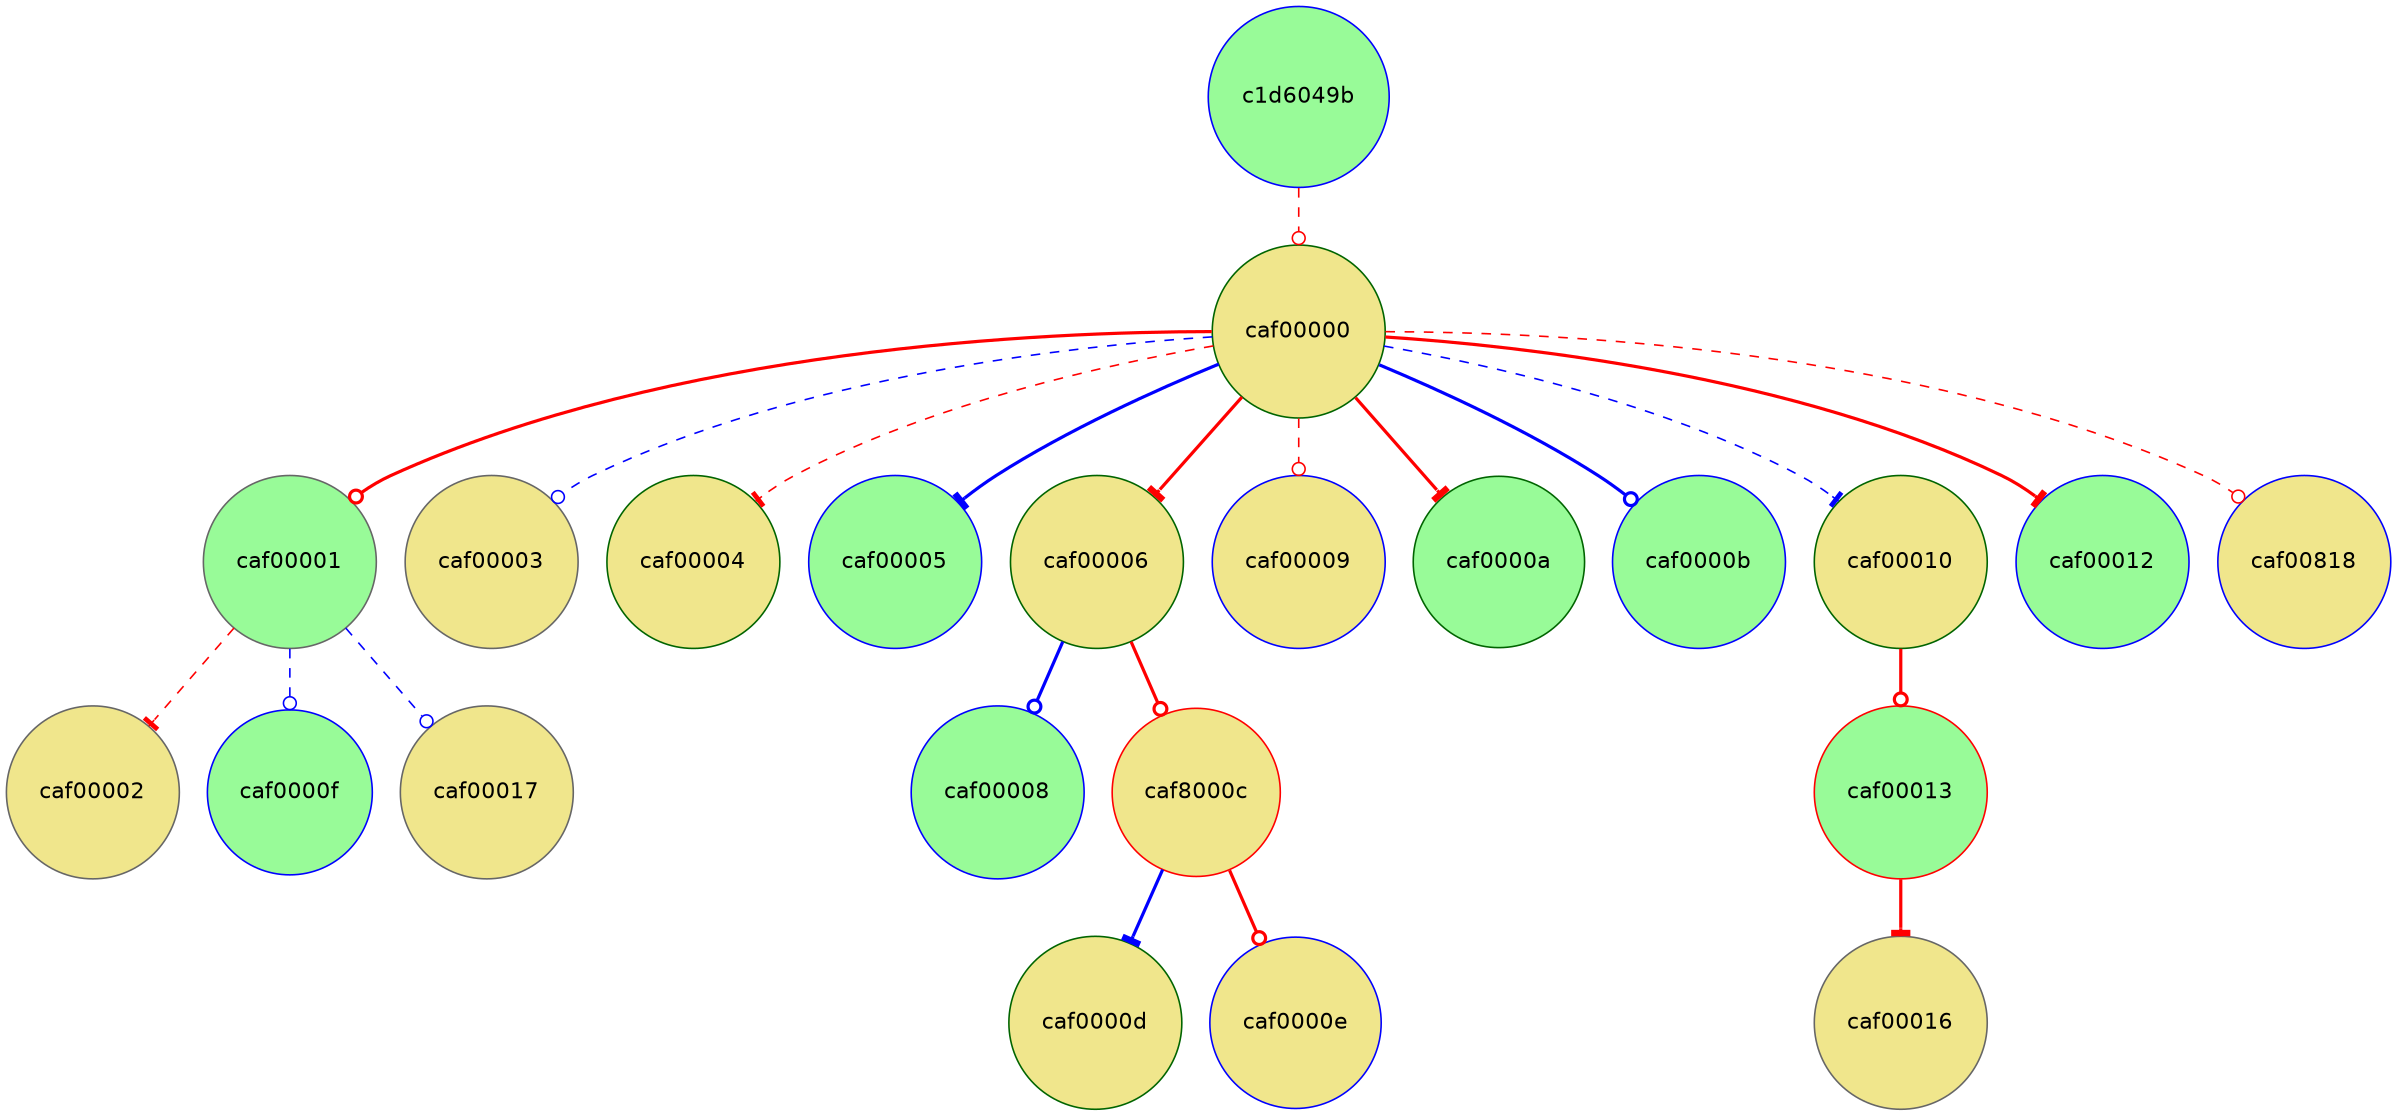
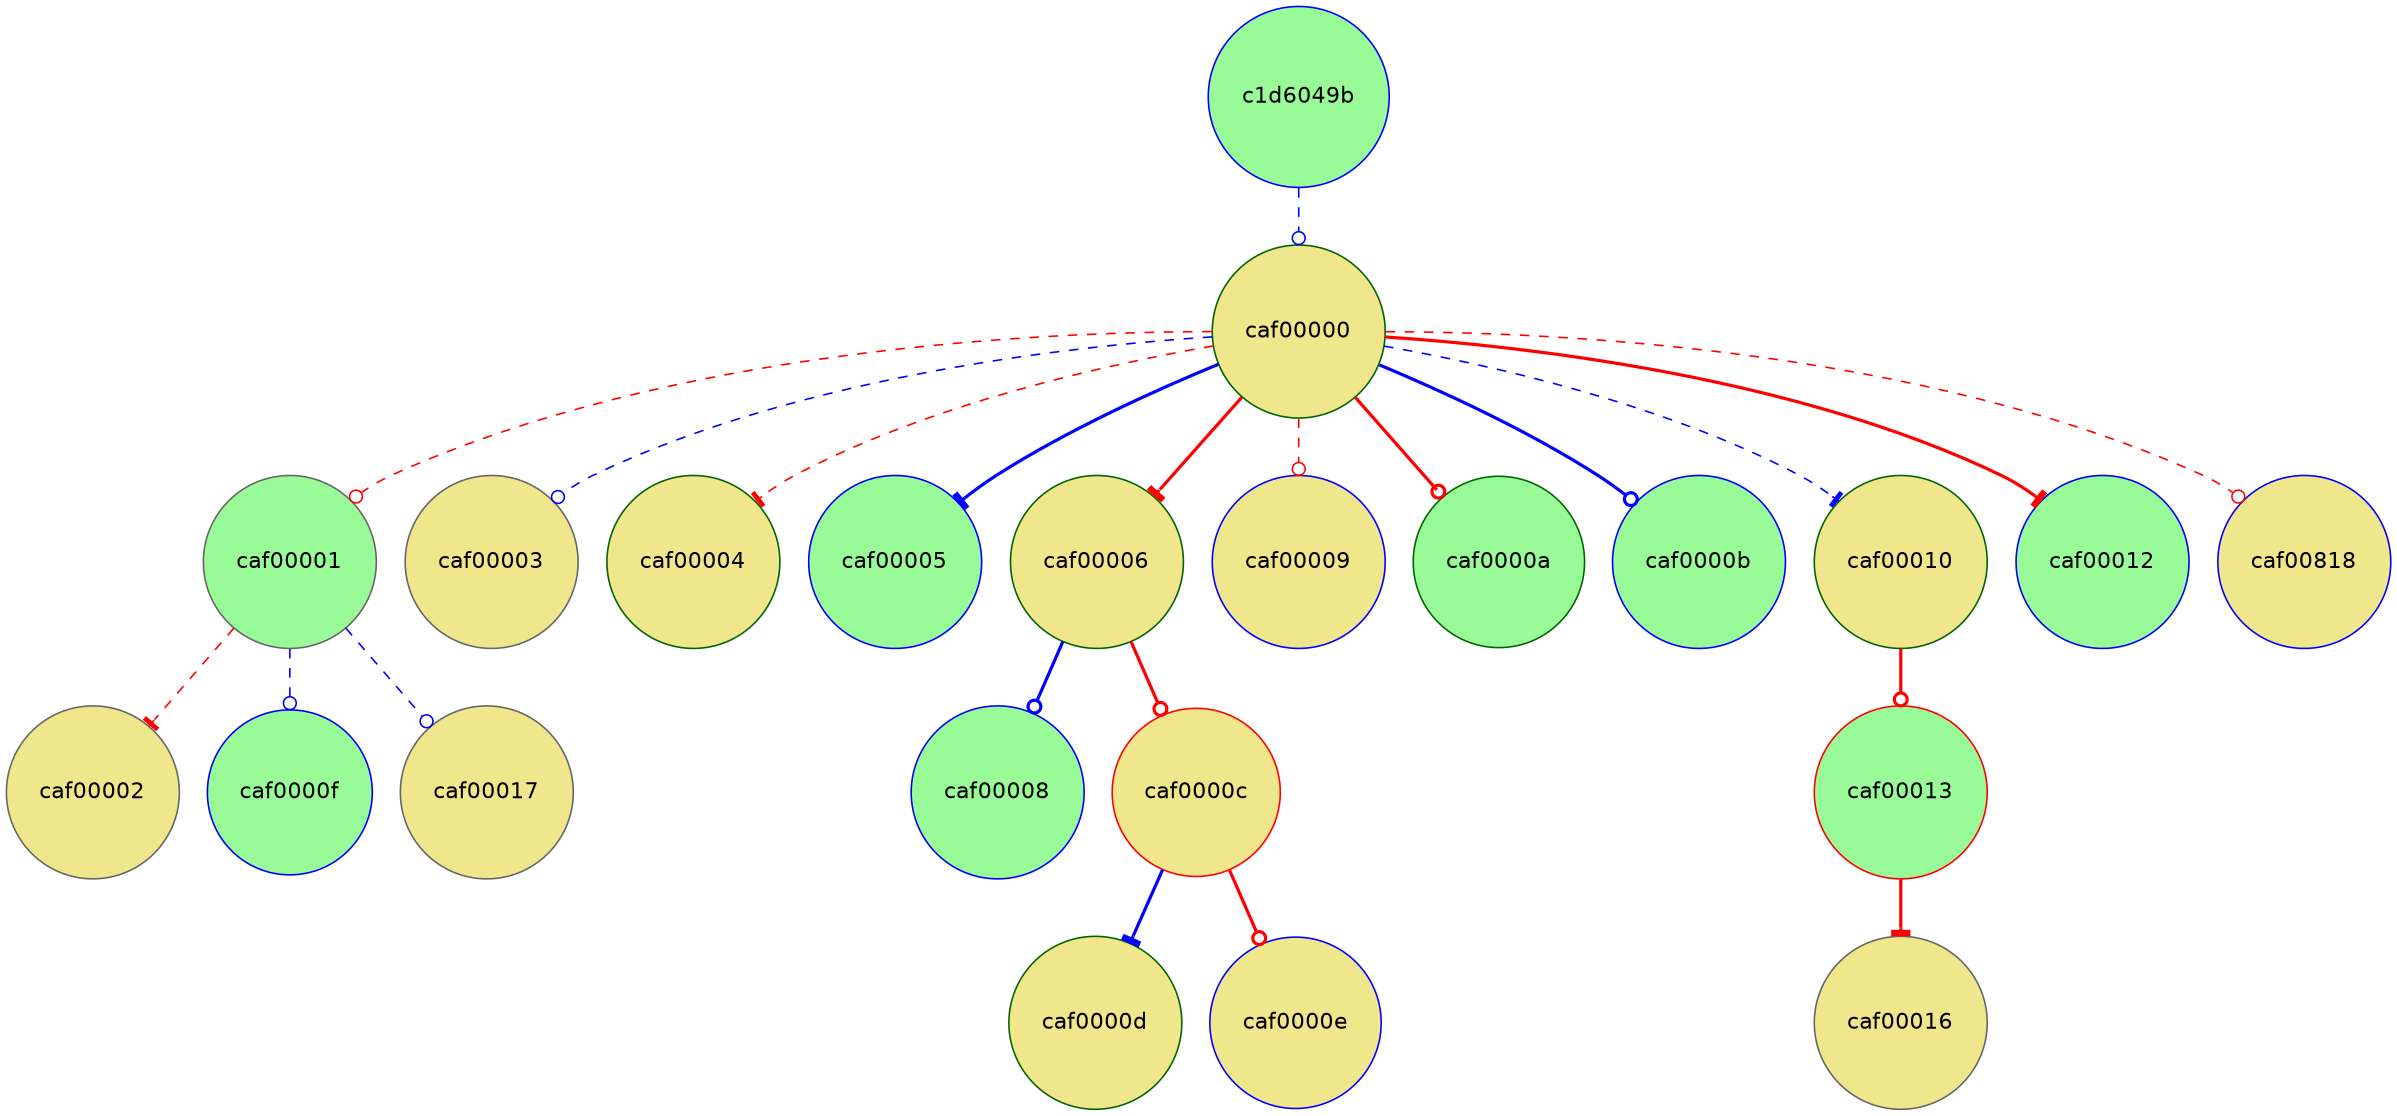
  digraph {
    fontname="DejaVu Sans"
    rankdir=TB
    node [color=blue fillcolor=khaki fontname="DejaVu Sans" shape=circle style=filled]
    edge [arrowhead=odot color=red fontname="DejaVu Sans" style=bold]
    n1 [fillcolor=palegreen label=c1d6049b]
    caf00000 [color=darkgreen]
    caf00001 [color=gray40 fillcolor=palegreen]
    caf00003 [color=gray40]
    caf00004 [color=darkgreen]
    caf00005 [fillcolor=palegreen]
    caf00006 [color=darkgreen]
    caf00009
    caf0000a [color=darkgreen fillcolor=palegreen]
    caf0000b [fillcolor=palegreen]
    caf00010 [color=darkgreen]
    caf00012 [fillcolor=palegreen]
    n13 [label=caf00818]
    caf00002 [color=gray40]
    caf0000f [fillcolor=palegreen]
    caf00017 [color=gray40]
    caf00008 [fillcolor=palegreen]
-   caf0000c [color=red label=caf8000c]
+   caf0000c [color=red]
    caf00013 [color=red fillcolor=palegreen]
    caf0000d [color=darkgreen]
    caf0000e
    caf00016 [color=gray40]
-   n1 -> caf00000 [style=dashed]
-   caf00000 -> caf00001
+   n1 -> caf00000 [color=blue style=dashed]
+   caf00000 -> caf00001 [style=dashed]
    caf00000 -> caf00003 [color=blue style=dashed]
    caf00000 -> caf00004 [arrowhead=tee style=dashed]
    caf00000 -> caf00005 [arrowhead=tee color=blue]
    caf00000 -> caf00006 [arrowhead=tee]
    caf00000 -> caf00009 [style=dashed]
-   caf00000 -> caf0000a [arrowhead=tee]
+   caf00000 -> caf0000a
    caf00000 -> caf0000b [color=blue]
    caf00000 -> caf00010 [arrowhead=tee color=blue style=dashed]
    caf00000 -> caf00012 [arrowhead=tee]
    caf00000 -> n13 [style=dashed]
    caf00001 -> caf00002 [arrowhead=tee style=dashed]
    caf00001 -> caf0000f [color=blue style=dashed]
    caf00001 -> caf00017 [color=blue style=dashed]
    caf00006 -> caf00008 [color=blue]
    caf00006 -> caf0000c
    caf00010 -> caf00013
    caf0000c -> caf0000d [arrowhead=tee color=blue]
    caf0000c -> caf0000e
    caf00013 -> caf00016 [arrowhead=tee]
  }
